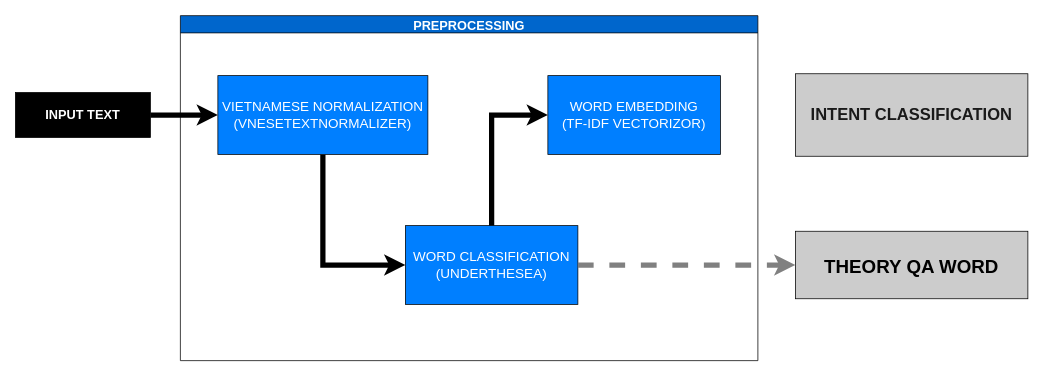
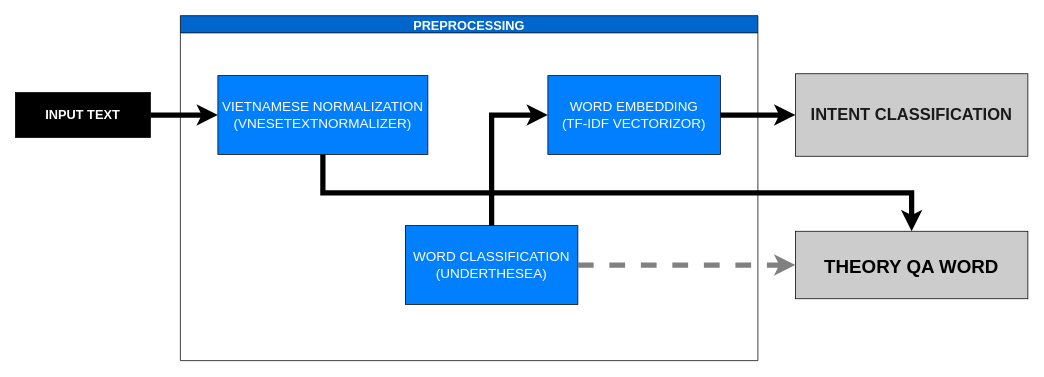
  <mxCell id="0" />
  <mxCell id="1" parent="0" />
  <mxCell id="2" style="edgeStyle=orthogonalEdgeStyle;rounded=0;orthogonalLoop=1;jettySize=auto;html=1;entryX=0;entryY=0.5;entryDx=0;entryDy=0;strokeWidth=7;fontSize=19;fontColor=#FFFFFF;" edge="1" parent="1" source="3" target="6"><mxGeometry relative="1" as="geometry" /></mxCell>
  <mxCell id="3" value="INPUT TEXT" style="rounded=0;whiteSpace=wrap;html=1;fillColor=#000000;fontColor=#FFFFFF;fontStyle=1;fontSize=17;" vertex="1" parent="1"><mxGeometry y="122.5" width="180" height="60" as="geometry" x="20" /></mxCell>
  <mxCell id="4" value="PREPROCESSING" style="swimlane;fillColor=#0066CC;fontSize=17;fontColor=#FFFFFF;" vertex="1" parent="1"><mxGeometry x="240" y="20" width="770" height="460" as="geometry" /></mxCell>
- <mxCell id="5" style="edgeStyle=orthogonalEdgeStyle;rounded=0;orthogonalLoop=1;jettySize=auto;html=1;exitX=0.5;exitY=1;exitDx=0;exitDy=0;entryX=0;entryY=0.5;entryDx=0;entryDy=0;strokeWidth=7;fontSize=19;fontColor=#FFFFFF;" edge="1" parent="4" source="6" target="9"><mxGeometry relative="1" as="geometry" /></mxCell>
+ <mxCell id="5" style="edgeStyle=orthogonalEdgeStyle;rounded=0;orthogonalLoop=1;jettySize=auto;html=1;exitX=0.5;exitY=1;exitDx=0;exitDy=0;strokeWidth=7;fontSize=19;fontColor=#FFFFFF;" edge="1" parent="4" source="6" target="11"><mxGeometry relative="1" as="geometry" /></mxCell>
  <mxCell id="6" value="VIETNAMESE NORMALIZATION&lt;br&gt;(VNESETEXTNORMALIZER)" style="rounded=0;whiteSpace=wrap;html=1;fillColor=#007FFF;fontSize=18;fontColor=#FFFFFF;" vertex="1" parent="4"><mxGeometry x="50" y="80" width="280" height="105" as="geometry" /></mxCell>
  <mxCell id="7" value="WORD EMBEDDING&lt;br&gt;(TF-IDF VECTORIZOR)" style="rounded=0;whiteSpace=wrap;html=1;fillColor=#007FFF;fontSize=18;fontColor=#FFFFFF;" vertex="1" parent="4"><mxGeometry x="490" y="80" width="230" height="105" as="geometry" /></mxCell>
  <mxCell id="8" style="edgeStyle=orthogonalEdgeStyle;rounded=0;orthogonalLoop=1;jettySize=auto;html=1;exitX=0.5;exitY=0;exitDx=0;exitDy=0;entryX=0;entryY=0.5;entryDx=0;entryDy=0;strokeWidth=7;fontSize=19;fontColor=#FFFFFF;" edge="1" parent="4" source="9" target="7"><mxGeometry relative="1" as="geometry"><Array as="points"><mxPoint x="415" y="133" /></Array></mxGeometry></mxCell>
  <mxCell id="9" value="WORD CLASSIFICATION&lt;br&gt;(UNDERTHESEA)" style="rounded=0;whiteSpace=wrap;html=1;fillColor=#007FFF;fontSize=18;fontColor=#FFFFFF;" vertex="1" parent="4"><mxGeometry x="300" y="280" width="230" height="105" as="geometry" /></mxCell>
  <mxCell id="10" value="INTENT CLASSIFICATION" style="rounded=0;whiteSpace=wrap;html=1;fillColor=#CCCCCC;fontColor=#1A1A1A;fontStyle=1;fontSize=22;" vertex="1" parent="1"><mxGeometry x="1060" y="97.5" width="310" height="110" as="geometry" /></mxCell>
  <mxCell id="11" value="&lt;b&gt;&lt;font style=&quot;font-size: 25px&quot;&gt;THEORY QA WORD&lt;/font&gt;&lt;/b&gt;" style="rounded=0;whiteSpace=wrap;html=1;fillColor=#CCCCCC;fontSize=17;fontColor=#000000;" vertex="1" parent="1"><mxGeometry x="1060" y="307.5" width="310" height="90" as="geometry" /></mxCell>
+ <mxCell id="12" style="edgeStyle=orthogonalEdgeStyle;rounded=0;orthogonalLoop=1;jettySize=auto;html=1;exitX=1;exitY=0.5;exitDx=0;exitDy=0;entryX=0;entryY=0.5;entryDx=0;entryDy=0;strokeWidth=7;fontSize=19;fontColor=#FFFFFF;" edge="1" parent="1" source="7" target="10"><mxGeometry relative="1" as="geometry" /></mxCell>
  <mxCell id="13" style="edgeStyle=orthogonalEdgeStyle;rounded=0;orthogonalLoop=1;jettySize=auto;html=1;exitX=1;exitY=0.5;exitDx=0;exitDy=0;entryX=0;entryY=0.5;entryDx=0;entryDy=0;strokeWidth=7;fontSize=19;fontColor=#FFFFFF;dashed=1;strokeColor=#808080;" edge="1" parent="1" source="9" target="11"><mxGeometry relative="1" as="geometry" /></mxCell>
